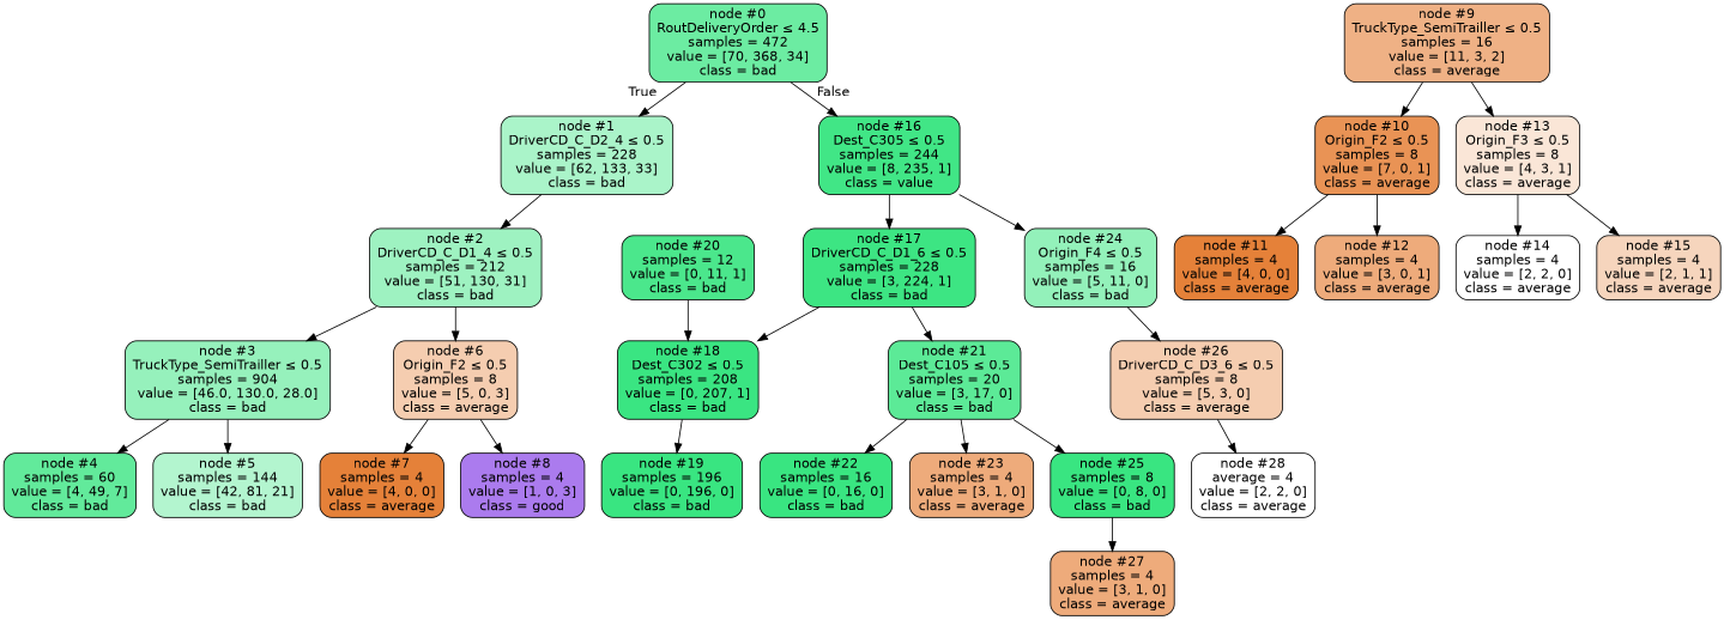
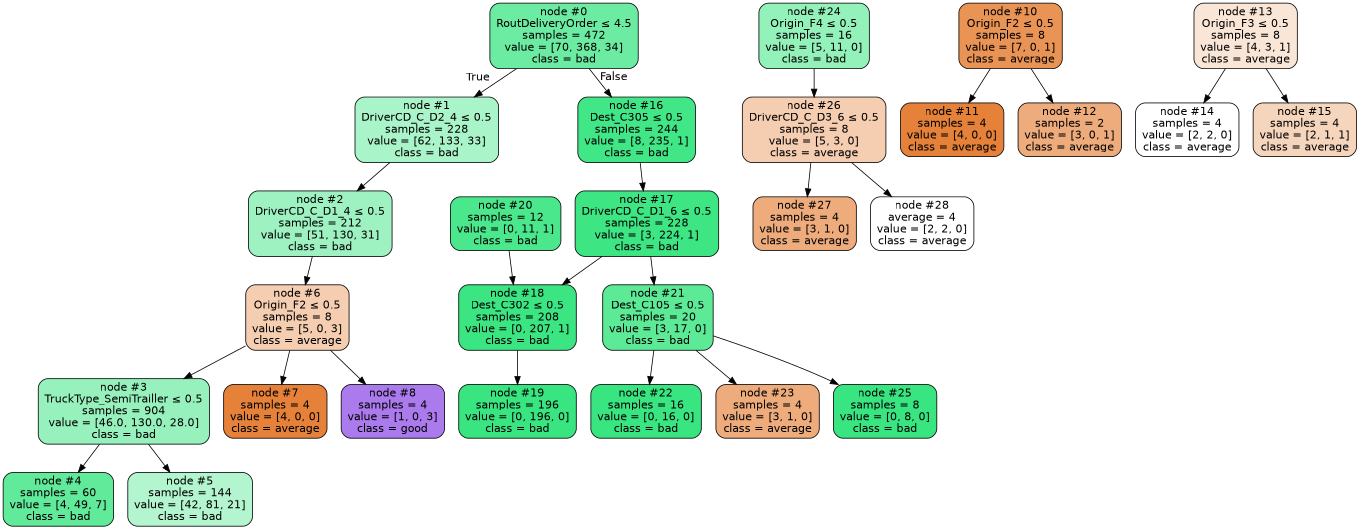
  digraph {
    node [color=black fillcolor="#eeab7b" fontname=helvetica shape=box style="filled, rounded"]
    edge [fontname=helvetica]
    n1 [fillcolor="#6ceca2" label=<node &#35;0<br/>RoutDeliveryOrder &le; 4.5<br/>samples = 472<br/>value = [70, 368, 34]<br/>class = bad>]
    n2 [fillcolor="#aaf4c9" label=<node &#35;1<br/>DriverCD_C_D2_4 &le; 0.5<br/>samples = 228<br/>value = [62, 133, 33]<br/>class = bad>]
-   n3 [fillcolor="#41e686" label=<node &#35;16<br/>Dest_C305 &le; 0.5<br/>samples = 244<br/>value = [8, 235, 1]<br/>class = value>]
+   n3 [fillcolor="#41e686" label=<node &#35;16<br/>Dest_C305 &le; 0.5<br/>samples = 244<br/>value = [8, 235, 1]<br/>class = bad>]
    n4 [fillcolor="#9ef2c1" label=<node &#35;2<br/>DriverCD_C_D1_4 &le; 0.5<br/>samples = 212<br/>value = [51, 130, 31]<br/>class = bad>]
    n5 [fillcolor="#3de583" label=<node &#35;17<br/>DriverCD_C_D1_6 &le; 0.5<br/>samples = 228<br/>value = [3, 224, 1]<br/>class = bad>]
    n6 [fillcolor="#93f1ba" label=<node &#35;24<br/>Origin_F4 &le; 0.5<br/>samples = 16<br/>value = [5, 11, 0]<br/>class = bad>]
    n7 [fillcolor="#96f1bc" label=<node &#35;3<br/>TruckType_SemiTrailler &le; 0.5<br/>samples = 904<br/>value = [46.0, 130.0, 28.0]<br/>class = bad>]
    n8 [fillcolor="#f5cdb0" label=<node &#35;6<br/>Origin_F2 &le; 0.5<br/>samples = 8<br/>value = [5, 0, 3]<br/>class = average>]
-   n9 [fillcolor="#efb185" label=<node &#35;9<br/>TruckType_SemiTrailler &le; 0.5<br/>samples = 16<br/>value = [11, 3, 2]<br/>class = average>]
    n10 [fillcolor="#e99355" label=<node &#35;10<br/>Origin_F2 &le; 0.5<br/>samples = 8<br/>value = [7, 0, 1]<br/>class = average>]
    n11 [fillcolor="#fae6d7" label=<node &#35;13<br/>Origin_F3 &le; 0.5<br/>samples = 8<br/>value = [4, 3, 1]<br/>class = average>]
    n12 [fillcolor="#62ea9b" label=<node &#35;4<br/>samples = 60<br/>value = [4, 49, 7]<br/>class = bad>]
    n13 [fillcolor="#b3f5cf" label=<node &#35;5<br/>samples = 144<br/>value = [42, 81, 21]<br/>class = bad>]
    n14 [fillcolor="#e58139" label=<node &#35;7<br/>samples = 4<br/>value = [4, 0, 0]<br/>class = average>]
    n15 [fillcolor="#ab7bee" label=<node &#35;8<br/>samples = 4<br/>value = [1, 0, 3]<br/>class = good>]
    n16 [fillcolor="#e58139" label=<node &#35;11<br/>samples = 4<br/>value = [4, 0, 0]<br/>class = average>]
-   n17 [label=<node &#35;12<br/>samples = 4<br/>value = [3, 0, 1]<br/>class = average>]
+   n17 [label=<node &#35;12<br/>samples = 2<br/>value = [3, 0, 1]<br/>class = average>]
    n18 [fillcolor="#ffffff" label=<node &#35;14<br/>samples = 4<br/>value = [2, 2, 0]<br/>class = average>]
    n19 [fillcolor="#f6d5bd" label=<node &#35;15<br/>samples = 4<br/>value = [2, 1, 1]<br/>class = average>]
    n20 [fillcolor="#3ae582" label=<node &#35;18<br/>Dest_C302 &le; 0.5<br/>samples = 208<br/>value = [0, 207, 1]<br/>class = bad>]
    n21 [fillcolor="#5cea97" label=<node &#35;21<br/>Dest_C105 &le; 0.5<br/>samples = 20<br/>value = [3, 17, 0]<br/>class = bad>]
    n22 [fillcolor="#f5cdb0" label=<node &#35;26<br/>DriverCD_C_D3_6 &le; 0.5<br/>samples = 8<br/>value = [5, 3, 0]<br/>class = average>]
    n23 [fillcolor="#39e581" label=<node &#35;19<br/>samples = 196<br/>value = [0, 196, 0]<br/>class = bad>]
    n24 [fillcolor="#39e581" label=<node &#35;22<br/>samples = 16<br/>value = [0, 16, 0]<br/>class = bad>]
    n25 [label=<node &#35;23<br/>samples = 4<br/>value = [3, 1, 0]<br/>class = average>]
    n26 [fillcolor="#39e581" label=<node &#35;25<br/>samples = 8<br/>value = [0, 8, 0]<br/>class = bad>]
    n27 [fillcolor="#4be78c" label=<node &#35;20<br/>samples = 12<br/>value = [0, 11, 1]<br/>class = bad>]
    n28 [label=<node &#35;27<br/>samples = 4<br/>value = [3, 1, 0]<br/>class = average>]
    n29 [fillcolor="#ffffff" label=<node &#35;28<br/>average = 4<br/>value = [2, 2, 0]<br/>class = average>]
    n1 -> n2 [headlabel=True labelangle=45 labeldistance=2.5]
    n1 -> n3 [headlabel=False labelangle=-45 labeldistance=2.5]
    n2 -> n4
    n3 -> n5
-   n3 -> n6
-   n4 -> n7
+   n8 -> n7
    n4 -> n8
    n5 -> n20
    n5 -> n21
    n6 -> n22
    n7 -> n12
    n7 -> n13
    n8 -> n14
    n8 -> n15
-   n9 -> n10
-   n9 -> n11
    n10 -> n16
    n10 -> n17
    n11 -> n18
    n11 -> n19
    n20 -> n23
    n21 -> n24
    n21 -> n25
    n21 -> n26
-   n26 -> n28
+   n22 -> n28
    n22 -> n29
    n27 -> n20
  }
